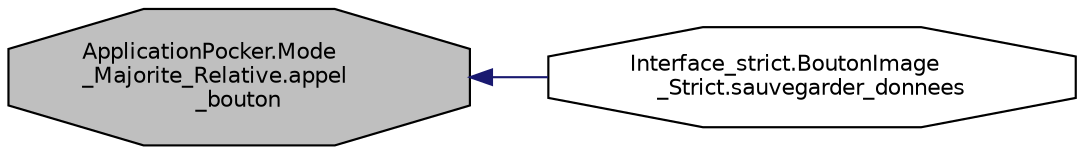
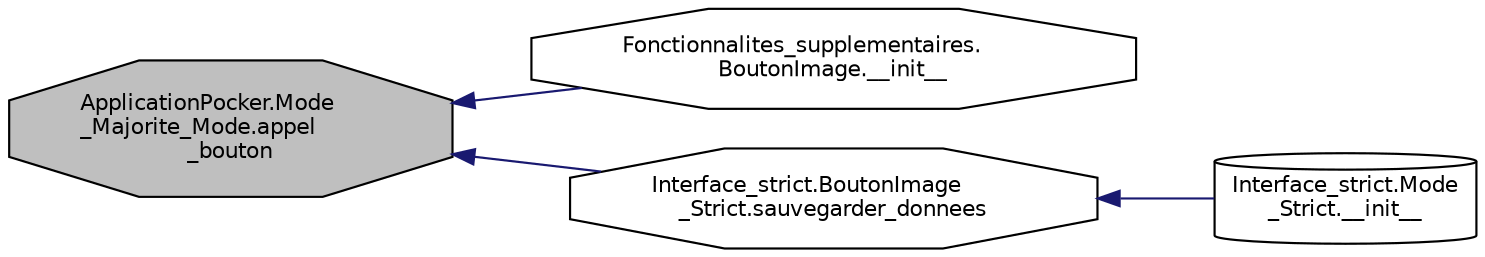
  digraph {
    rankdir=LR
    node [color=black fillcolor=white fontname=Helvetica fontsize=10 shape=octagon style=filled]
    edge [color=midnightblue dir=back fontname=Helvetica fontsize=10 labelfontname=Helvetica labelfontsize=10 style=solid]
-   n1 [fillcolor=grey75 fontcolor=black height=0.2 label="ApplicationPocker.Mode\l_Majorite_Relative.appel\l_bouton" width=0.4]
+   n1 [fillcolor=grey75 fontcolor=black height=0.2 label="ApplicationPocker.Mode\l_Majorite_Mode.appel\l_bouton" width=0.4]
+   n2 [height=0.2 label="Fonctionnalites_supplementaires.\lBoutonImage.__init__" width=0.4]
    n3 [height=0.2 label="Interface_strict.BoutonImage\l_Strict.sauvegarder_donnees" width=0.4]
+   n4 [height=0.2 label="Interface_strict.Mode\l_Strict.__init__" shape=cylinder width=0.4]
+   n1 -> n2
    n1 -> n3
+   n3 -> n4
  }
